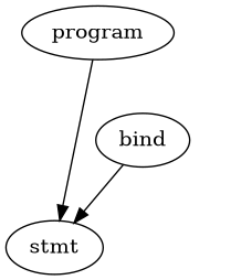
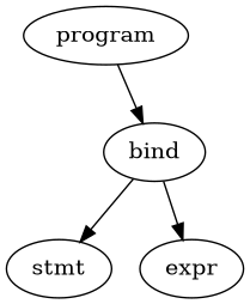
  digraph {
    n1 [label=program]
    n2 [label=stmt]
    n3 [label=bind]
-   n1 -> n2
+   n4 [label=expr]
+   n1 -> n3
    n3 -> n2
+   n3 -> n4
  }
